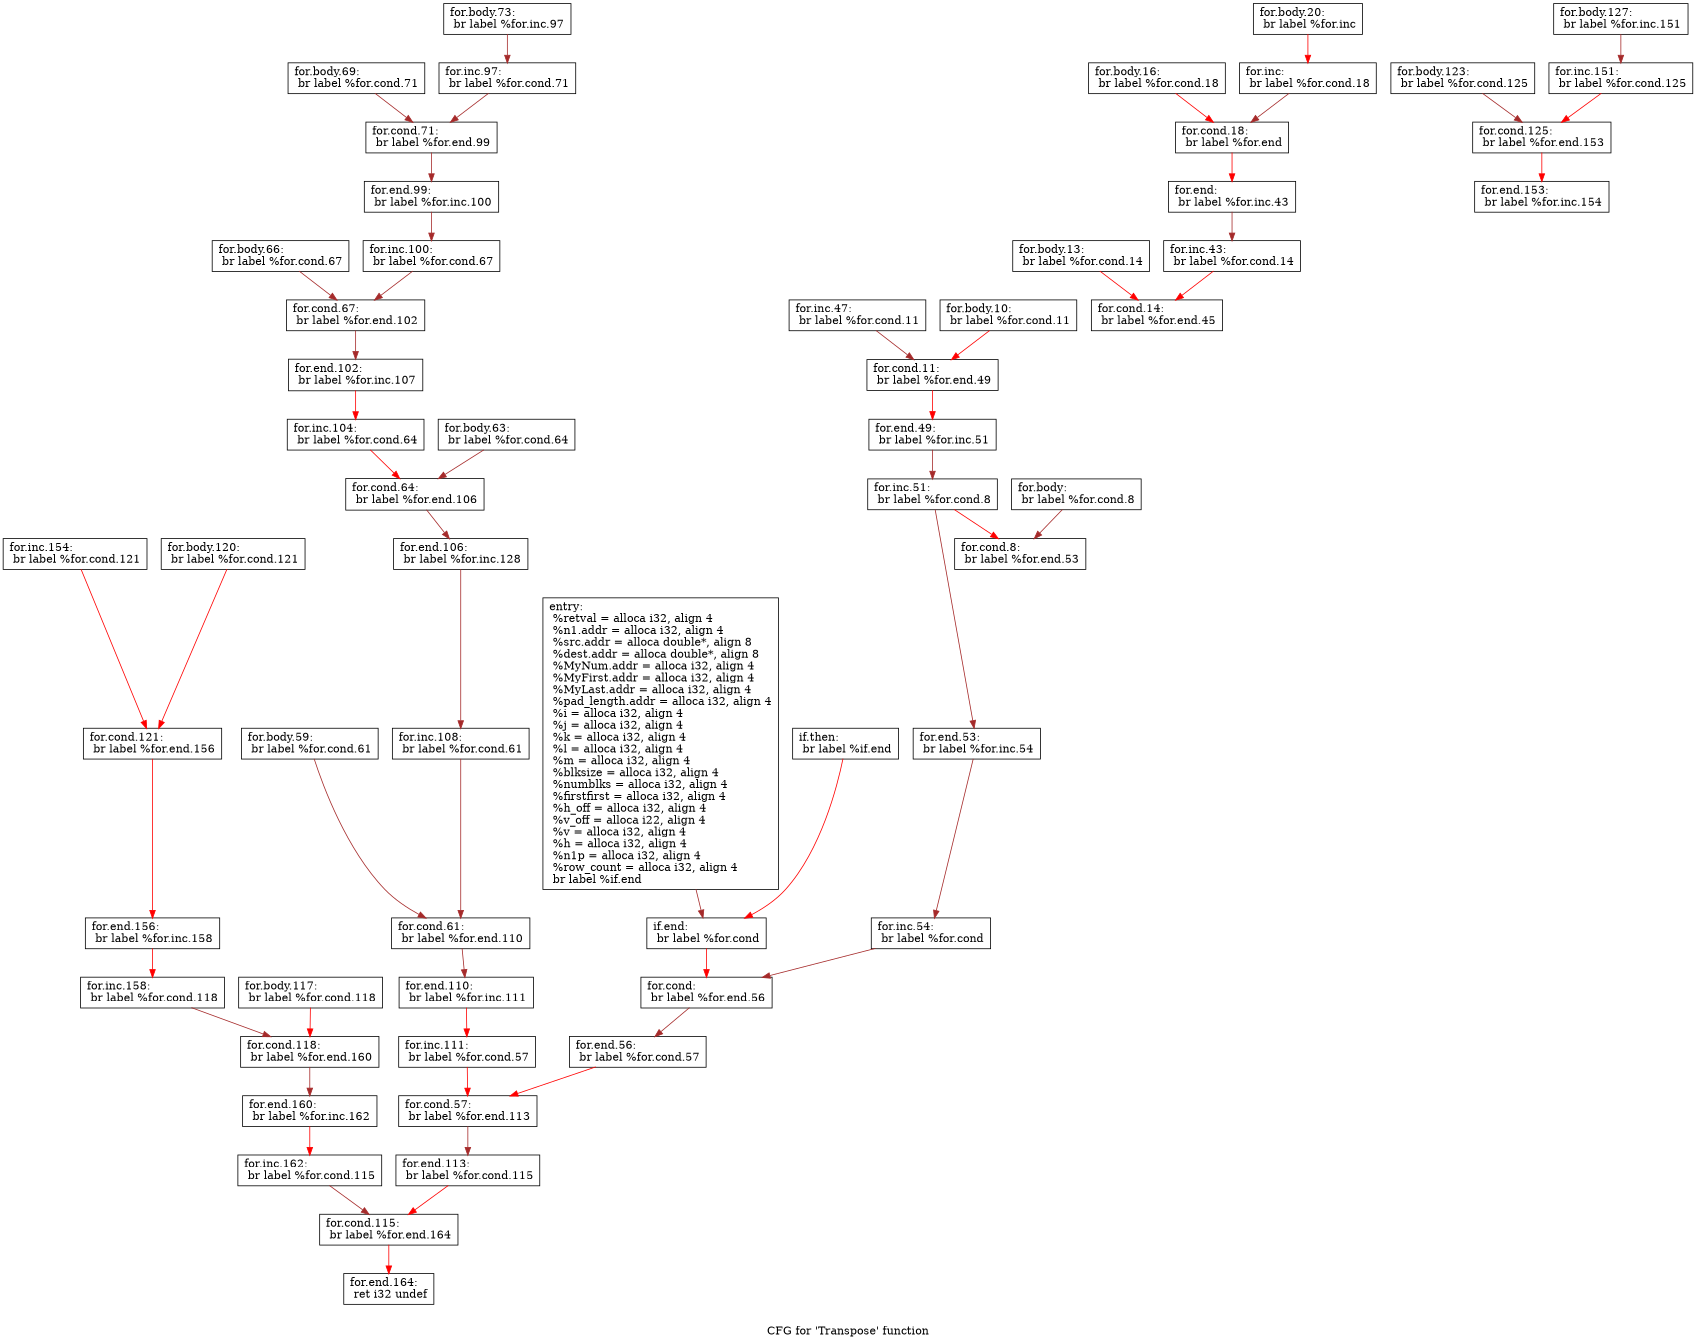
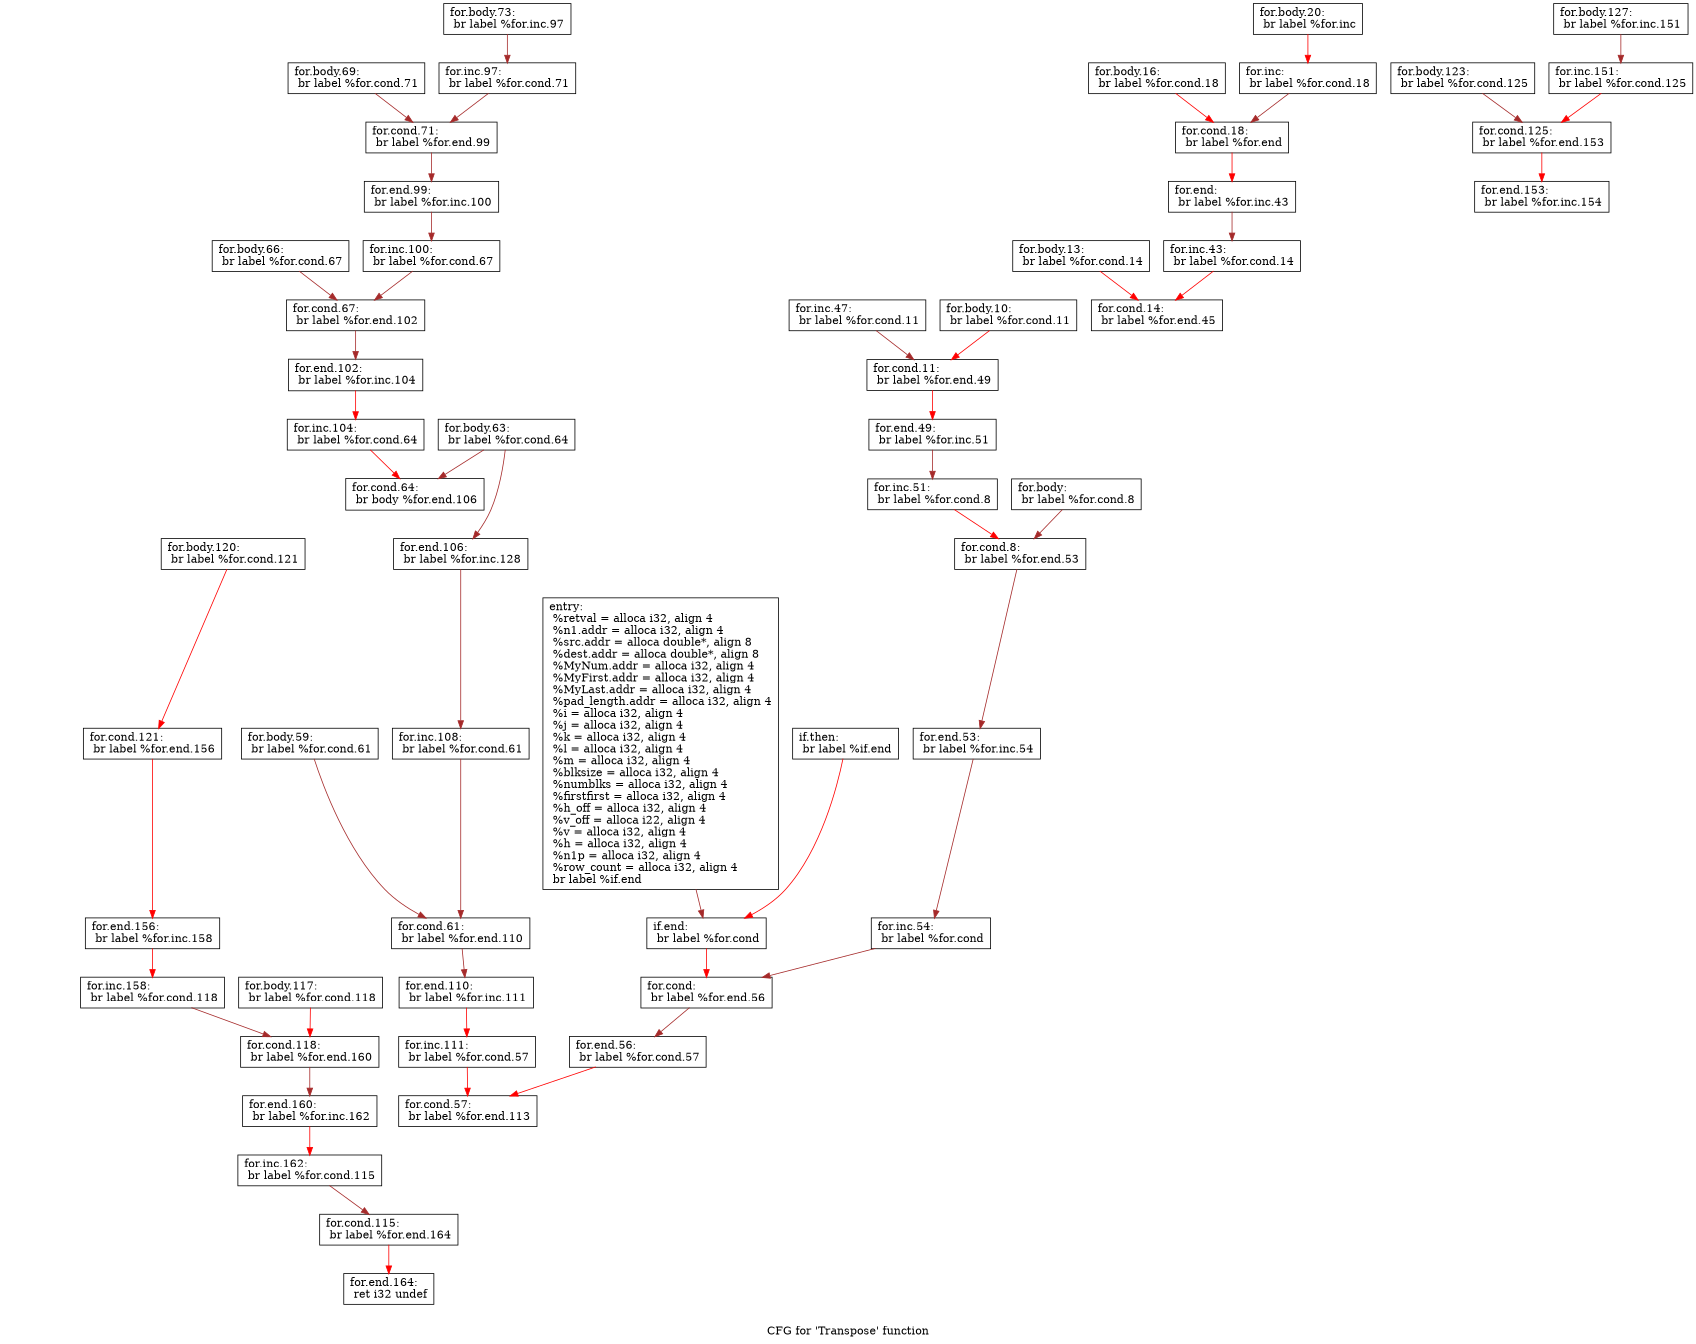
  digraph {
    label="CFG for 'Transpose' function"
    node [shape=record]
    edge [color=brown]
    n1 [label="{entry:\l  %retval = alloca i32, align 4\l  %n1.addr = alloca i32, align 4\l  %src.addr = alloca double*, align 8\l  %dest.addr = alloca double*, align 8\l  %MyNum.addr = alloca i32, align 4\l  %MyFirst.addr = alloca i32, align 4\l  %MyLast.addr = alloca i32, align 4\l  %pad_length.addr = alloca i32, align 4\l  %i = alloca i32, align 4\l  %j = alloca i32, align 4\l  %k = alloca i32, align 4\l  %l = alloca i32, align 4\l  %m = alloca i32, align 4\l  %blksize = alloca i32, align 4\l  %numblks = alloca i32, align 4\l  %firstfirst = alloca i32, align 4\l  %h_off = alloca i32, align 4\l  %v_off = alloca i22, align 4\l  %v = alloca i32, align 4\l  %h = alloca i32, align 4\l  %n1p = alloca i32, align 4\l  %row_count = alloca i32, align 4\l  br label %if.end\l}"]
    n2 [label="{if.end:                                           \l  br label %for.cond\l}"]
    n3 [label="{for.cond:                                         \l  br label %for.end.56\l}"]
    n4 [label="{for.end.56:                                       \l  br label %for.cond.57\l}"]
    n5 [label="{if.then:                                          \l  br label %if.end\l}"]
    n6 [label="{for.cond.57:                                      \l  br label %for.end.113\l}"]
-   n7 [label="{for.end.113:                                      \l  br label %for.cond.115\l}"]
    n8 [label="{for.body:                                         \l  br label %for.cond.8\l}"]
    n9 [label="{for.cond.8:                                       \l  br label %for.end.53\l}"]
    n10 [label="{for.end.53:                                       \l  br label %for.inc.54\l}"]
    n11 [label="{for.inc.54:                                       \l  br label %for.cond\l}"]
    n12 [label="{for.body.10:                                      \l  br label %for.cond.11\l}"]
    n13 [label="{for.cond.11:                                      \l  br label %for.end.49\l}"]
    n14 [label="{for.end.49:                                       \l  br label %for.inc.51\l}"]
    n15 [label="{for.inc.51:                                       \l  br label %for.cond.8\l}"]
    n16 [label="{for.body.13:                                      \l  br label %for.cond.14\l}"]
    n17 [label="{for.cond.14:                                      \l  br label %for.end.45\l}"]
    n18 [label="{for.inc.47:                                       \l  br label %for.cond.11\l}"]
    n19 [label="{for.body.16:                                      \l  br label %for.cond.18\l}"]
    n20 [label="{for.cond.18:                                      \l  br label %for.end\l}"]
    n21 [label="{for.end:                                          \l  br label %for.inc.43\l}"]
    n22 [label="{for.inc.43:                                       \l  br label %for.cond.14\l}"]
    n23 [label="{for.body.20:                                      \l  br label %for.inc\l}"]
    n24 [label="{for.inc:                                          \l  br label %for.cond.18\l}"]
    n25 [label="{for.cond.115:                                     \l  br label %for.end.164\l}"]
    n26 [label="{for.end.164:                                      \l  ret i32 undef\l}"]
    n27 [label="{for.body.59:                                      \l  br label %for.cond.61\l}"]
    n28 [label="{for.cond.61:                                      \l  br label %for.end.110\l}"]
    n29 [label="{for.end.110:                                      \l  br label %for.inc.111\l}"]
    n30 [label="{for.inc.111:                                      \l  br label %for.cond.57\l}"]
    n31 [label="{for.body.63:                                      \l  br label %for.cond.64\l}"]
-   n32 [label="{for.cond.64:                                      \l  br label %for.end.106\l}"]
+   n32 [label="{for.cond.64:                                      \l  br body %for.end.106\l}"]
    n33 [label="{for.end.106:                                      \l  br label %for.inc.128\l}"]
    n34 [label="{for.inc.108:                                      \l  br label %for.cond.61\l}"]
    n35 [label="{for.body.66:                                      \l  br label %for.cond.67\l}"]
    n36 [label="{for.cond.67:                                      \l  br label %for.end.102\l}"]
-   n37 [label="{for.end.102:                                      \l  br label %for.inc.107\l}"]
+   n37 [label="{for.end.102:                                      \l  br label %for.inc.104\l}"]
    n38 [label="{for.inc.104:                                      \l  br label %for.cond.64\l}"]
    n39 [label="{for.body.69:                                      \l  br label %for.cond.71\l}"]
    n40 [label="{for.cond.71:                                      \l  br label %for.end.99\l}"]
    n41 [label="{for.end.99:                                       \l  br label %for.inc.100\l}"]
    n42 [label="{for.inc.100:                                      \l  br label %for.cond.67\l}"]
    n43 [label="{for.body.73:                                      \l  br label %for.inc.97\l}"]
    n44 [label="{for.inc.97:                                       \l  br label %for.cond.71\l}"]
    n45 [label="{for.body.117:                                     \l  br label %for.cond.118\l}"]
    n46 [label="{for.cond.118:                                     \l  br label %for.end.160\l}"]
    n47 [label="{for.end.160:                                      \l  br label %for.inc.162\l}"]
    n48 [label="{for.inc.162:                                      \l  br label %for.cond.115\l}"]
    n49 [label="{for.body.120:                                     \l  br label %for.cond.121\l}"]
    n50 [label="{for.cond.121:                                     \l  br label %for.end.156\l}"]
    n51 [label="{for.end.156:                                      \l  br label %for.inc.158\l}"]
    n52 [label="{for.inc.158:                                      \l  br label %for.cond.118\l}"]
    n53 [label="{for.body.123:                                     \l  br label %for.cond.125\l}"]
    n54 [label="{for.cond.125:                                     \l  br label %for.end.153\l}"]
    n55 [label="{for.end.153:                                      \l  br label %for.inc.154\l}"]
-   n56 [label="{for.inc.154:                                      \l  br label %for.cond.121\l}"]
    n57 [label="{for.body.127:                                     \l  br label %for.inc.151\l}"]
    n58 [label="{for.inc.151:                                      \l  br label %for.cond.125\l}"]
    n1 -> n2
    n2 -> n3 [color=red]
    n3 -> n4
    n4 -> n6 [color=red]
    n5 -> n2 [color=red]
-   n6 -> n7
-   n7 -> n25 [color=red]
    n8 -> n9
-   n15 -> n10
+   n9 -> n10
    n10 -> n11
    n11 -> n3
    n12 -> n13 [color=red]
    n13 -> n14 [color=red]
    n14 -> n15
    n15 -> n9 [color=red]
    n16 -> n17 [color=red]
    n18 -> n13
    n19 -> n20 [color=red]
    n20 -> n21 [color=red]
    n21 -> n22
    n22 -> n17 [color=red]
    n23 -> n24 [color=red]
    n24 -> n20
    n25 -> n26 [color=red]
    n27 -> n28
    n28 -> n29
    n29 -> n30 [color=red]
    n30 -> n6 [color=red]
    n31 -> n32
-   n32 -> n33
+   n31 -> n33
    n33 -> n34
    n34 -> n28
    n35 -> n36
    n36 -> n37
    n37 -> n38 [color=red]
    n38 -> n32 [color=red]
    n39 -> n40
    n40 -> n41
    n41 -> n42
    n42 -> n36
    n43 -> n44
    n44 -> n40
    n45 -> n46 [color=red]
    n46 -> n47
    n47 -> n48 [color=red]
    n48 -> n25
    n49 -> n50 [color=red]
    n50 -> n51 [color=red]
    n51 -> n52 [color=red]
    n52 -> n46
    n53 -> n54
    n54 -> n55 [color=red]
-   n56 -> n50 [color=red]
    n57 -> n58
    n58 -> n54 [color=red]
  }
